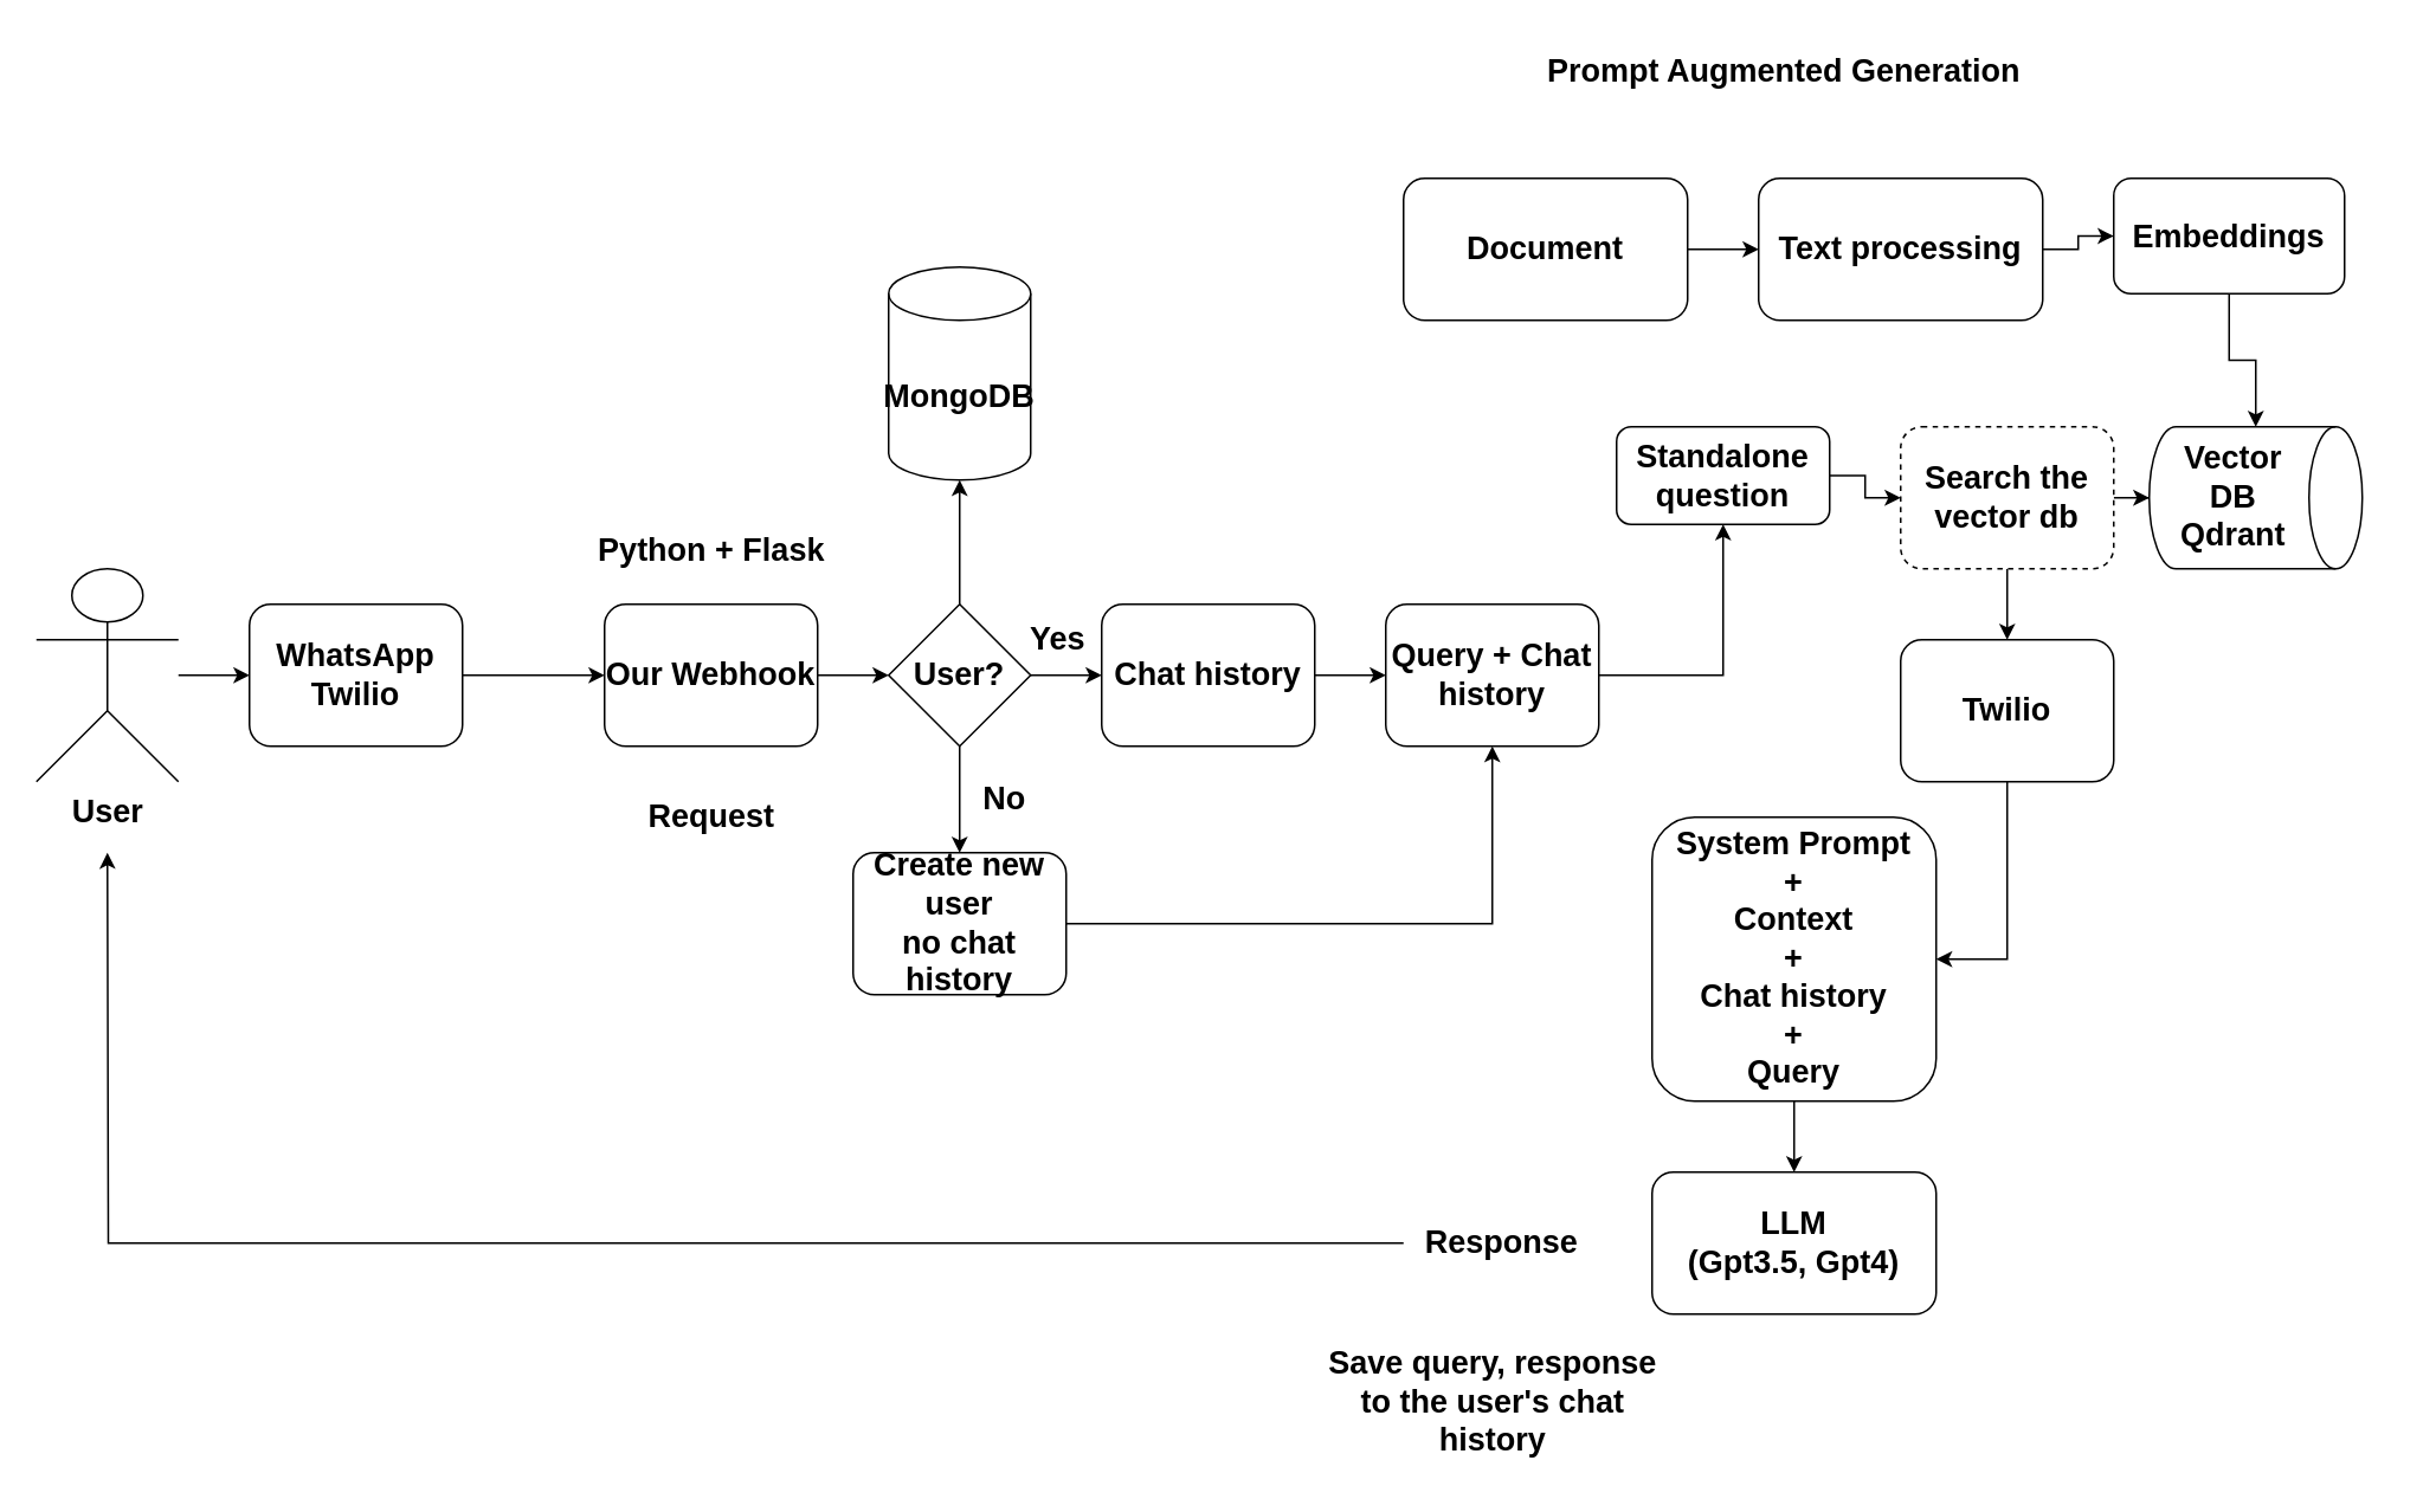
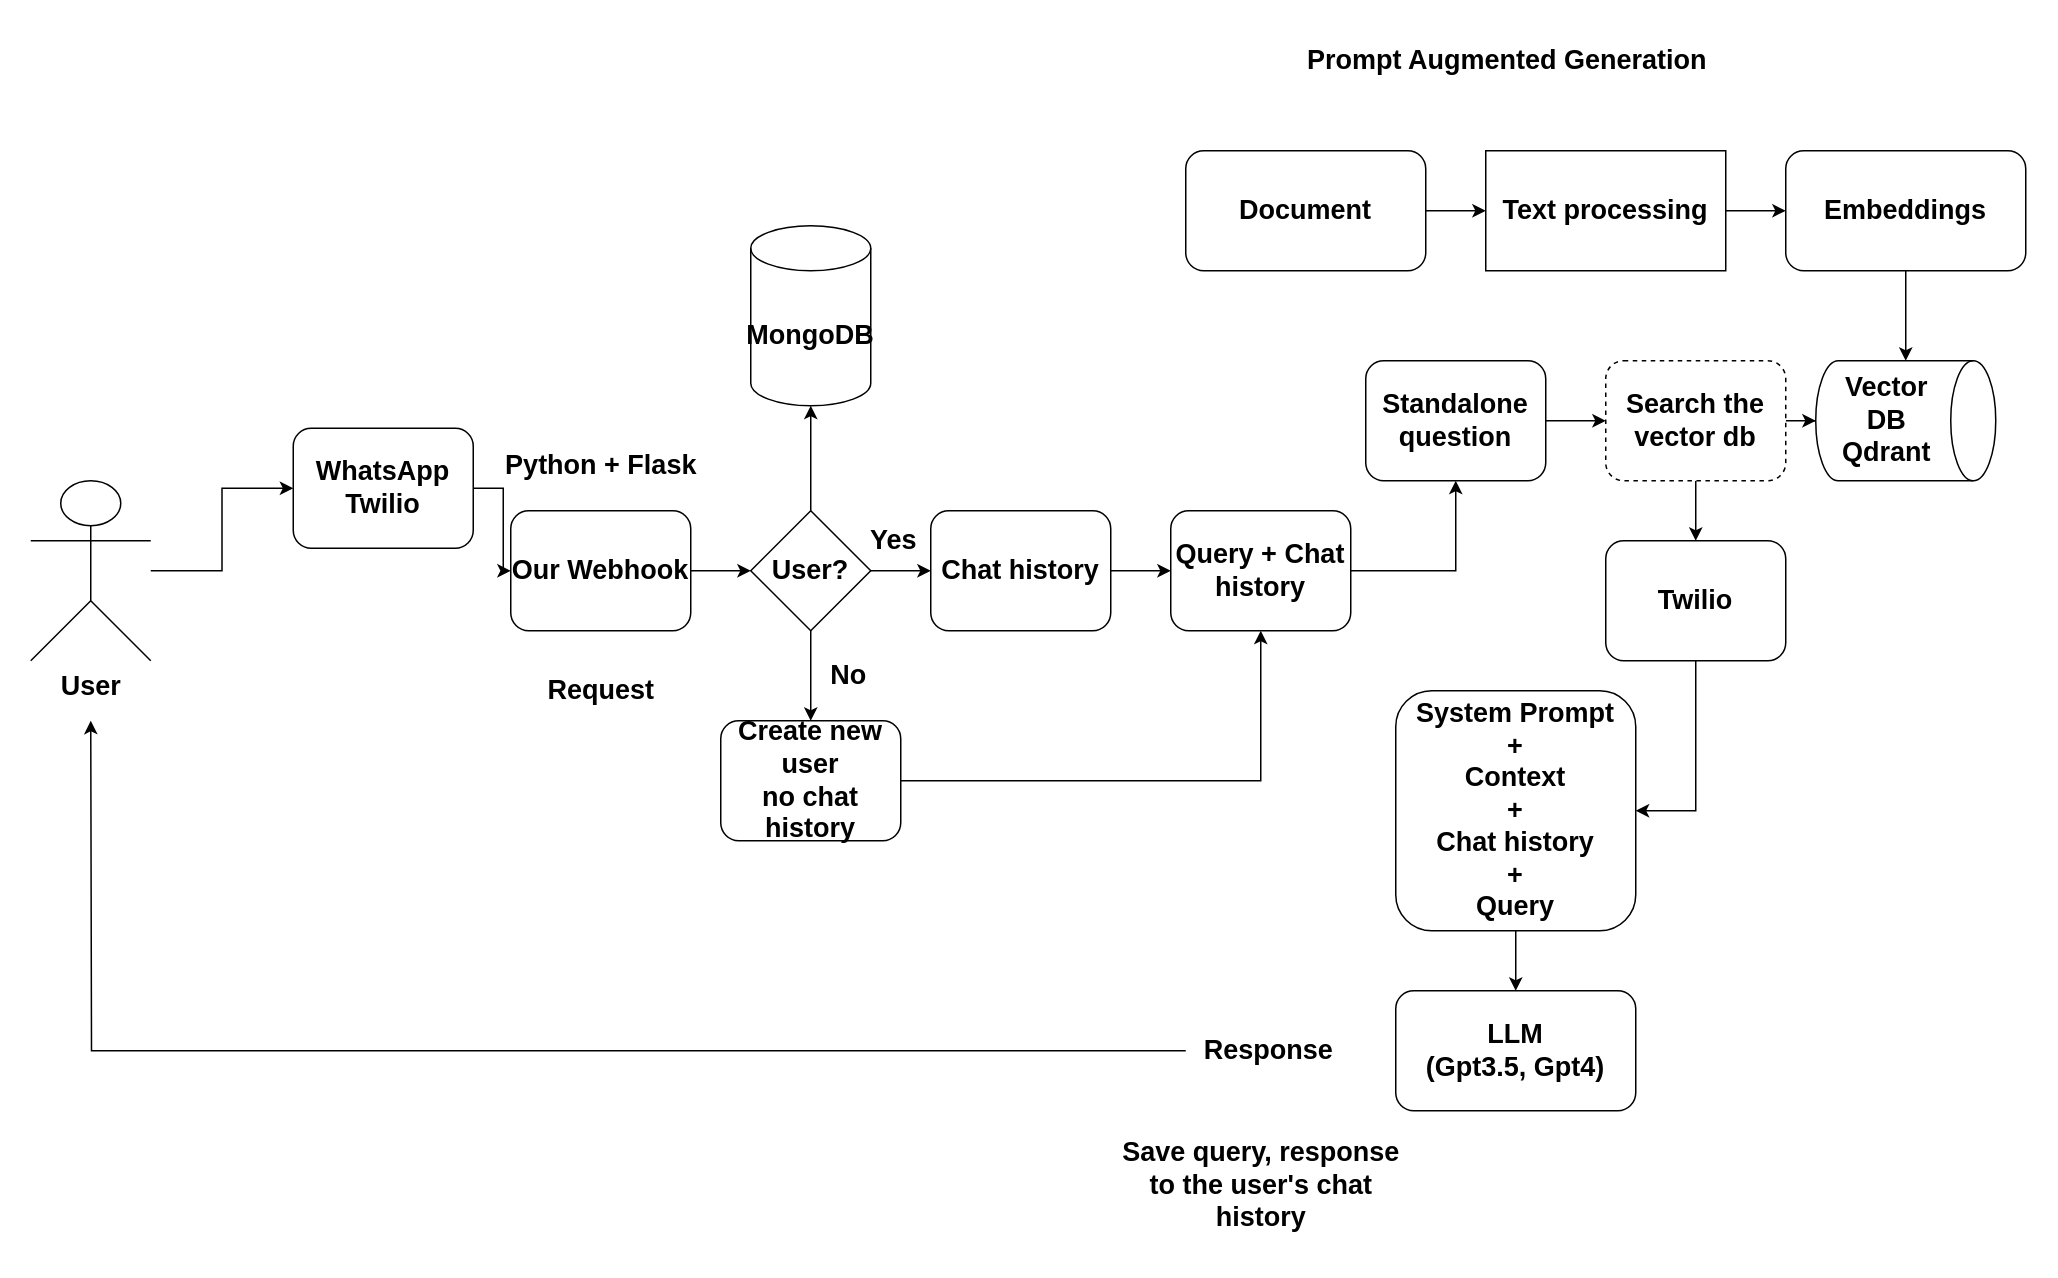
  <mxCell id="0" />
  <mxCell id="1" parent="0" />
  <mxCell id="2" value="" style="edgeStyle=orthogonalEdgeStyle;rounded=0;orthogonalLoop=1;jettySize=auto;html=1;" parent="1" source="3" target="5" edge="1"><mxGeometry relative="1" as="geometry" /></mxCell>
  <mxCell id="3" value="&lt;b&gt;&lt;font style=&quot;font-size: 18px;&quot;&gt;Document&lt;/font&gt;&lt;/b&gt;" style="rounded=1;whiteSpace=wrap;html=1;" parent="1" vertex="1"><mxGeometry x="790" y="100" width="160" height="80" as="geometry" /></mxCell>
  <mxCell id="4" value="" style="edgeStyle=orthogonalEdgeStyle;rounded=0;orthogonalLoop=1;jettySize=auto;html=1;" parent="1" source="5" target="7" edge="1"><mxGeometry relative="1" as="geometry" /></mxCell>
- <mxCell id="5" value="&lt;span style=&quot;font-size: 18px;&quot;&gt;&lt;b&gt;Text processing&lt;/b&gt;&lt;/span&gt;" style="rounded=1;whiteSpace=wrap;html=1;" parent="1" vertex="1"><mxGeometry x="990" y="100" width="160" height="80" as="geometry" /></mxCell>
+ <mxCell id="5" value="&lt;span style=&quot;font-size: 18px;&quot;&gt;&lt;b&gt;Text processing&lt;/b&gt;&lt;/span&gt;" style="whiteSpace=wrap;html=1;rounded=0;" parent="1" vertex="1"><mxGeometry x="990" y="100" width="160" height="80" as="geometry" /></mxCell>
  <mxCell id="6" value="" style="edgeStyle=orthogonalEdgeStyle;rounded=0;orthogonalLoop=1;jettySize=auto;html=1;" parent="1" source="7" target="8" edge="1"><mxGeometry relative="1" as="geometry" /></mxCell>
- <mxCell id="7" value="&lt;b&gt;&lt;font style=&quot;font-size: 18px;&quot;&gt;Embeddings&lt;/font&gt;&lt;/b&gt;" style="rounded=1;whiteSpace=wrap;html=1;" parent="1" vertex="1"><mxGeometry x="1190" y="100" width="130" height="65" as="geometry" /></mxCell>
+ <mxCell id="7" value="&lt;b&gt;&lt;font style=&quot;font-size: 18px;&quot;&gt;Embeddings&lt;/font&gt;&lt;/b&gt;" style="rounded=1;whiteSpace=wrap;html=1;" parent="1" vertex="1"><mxGeometry x="1190" y="100" width="160" height="80" as="geometry" /></mxCell>
  <mxCell id="8" value="&lt;b&gt;&lt;font style=&quot;font-size: 18px;&quot;&gt;Vector DB&lt;/font&gt;&lt;/b&gt;&lt;div&gt;&lt;b&gt;&lt;font style=&quot;font-size: 18px;&quot;&gt;Qdrant&lt;/font&gt;&lt;/b&gt;&lt;/div&gt;" style="shape=cylinder3;whiteSpace=wrap;html=1;boundedLbl=1;backgroundOutline=1;size=15;direction=south;" parent="1" vertex="1"><mxGeometry x="1210" y="240" width="120" height="80" as="geometry" /></mxCell>
  <mxCell id="9" value="" style="edgeStyle=orthogonalEdgeStyle;rounded=0;orthogonalLoop=1;jettySize=auto;html=1;" parent="1" source="10" target="25" edge="1"><mxGeometry relative="1" as="geometry" /></mxCell>
  <mxCell id="10" value="&lt;b&gt;&lt;font style=&quot;font-size: 18px;&quot;&gt;User&lt;/font&gt;&lt;/b&gt;" style="shape=umlActor;verticalLabelPosition=bottom;verticalAlign=top;html=1;outlineConnect=0;" parent="1" vertex="1"><mxGeometry x="20" y="320" width="80" height="120" as="geometry" /></mxCell>
  <mxCell id="11" value="" style="edgeStyle=orthogonalEdgeStyle;rounded=0;orthogonalLoop=1;jettySize=auto;html=1;" parent="1" source="12" target="15" edge="1"><mxGeometry relative="1" as="geometry" /></mxCell>
- <mxCell id="12" value="&lt;span style=&quot;font-size: 18px;&quot;&gt;&lt;b&gt;Standalone question&lt;/b&gt;&lt;/span&gt;" style="rounded=1;whiteSpace=wrap;html=1;" parent="1" vertex="1"><mxGeometry x="910" y="240" width="120" height="55" as="geometry" /></mxCell>
+ <mxCell id="12" value="&lt;span style=&quot;font-size: 18px;&quot;&gt;&lt;b&gt;Standalone question&lt;/b&gt;&lt;/span&gt;" style="rounded=1;whiteSpace=wrap;html=1;" parent="1" vertex="1"><mxGeometry x="910" y="240" width="120" height="80" as="geometry" /></mxCell>
  <mxCell id="13" value="" style="edgeStyle=orthogonalEdgeStyle;rounded=0;orthogonalLoop=1;jettySize=auto;html=1;" parent="1" source="15" target="8" edge="1"><mxGeometry relative="1" as="geometry" /></mxCell>
  <mxCell id="14" value="" style="edgeStyle=orthogonalEdgeStyle;rounded=0;orthogonalLoop=1;jettySize=auto;html=1;" parent="1" source="15" target="17" edge="1"><mxGeometry relative="1" as="geometry" /></mxCell>
  <mxCell id="15" value="&lt;b&gt;&lt;font style=&quot;font-size: 18px;&quot;&gt;Search the vector db&lt;/font&gt;&lt;/b&gt;" style="rounded=1;whiteSpace=wrap;html=1;dashed=1;" parent="1" vertex="1"><mxGeometry x="1070" y="240" width="120" height="80" as="geometry" /></mxCell>
  <mxCell id="16" style="edgeStyle=orthogonalEdgeStyle;rounded=0;orthogonalLoop=1;jettySize=auto;html=1;entryX=1;entryY=0.5;entryDx=0;entryDy=0;" parent="1" source="17" target="19" edge="1"><mxGeometry relative="1" as="geometry" /></mxCell>
  <mxCell id="17" value="&lt;b&gt;&lt;font style=&quot;font-size: 18px;&quot;&gt;Twilio&lt;/font&gt;&lt;/b&gt;" style="rounded=1;whiteSpace=wrap;html=1;" parent="1" vertex="1"><mxGeometry x="1070" y="360" width="120" height="80" as="geometry" /></mxCell>
  <mxCell id="18" value="" style="edgeStyle=orthogonalEdgeStyle;rounded=0;orthogonalLoop=1;jettySize=auto;html=1;" parent="1" source="19" target="20" edge="1"><mxGeometry relative="1" as="geometry" /></mxCell>
  <mxCell id="19" value="&lt;b&gt;&lt;font style=&quot;font-size: 18px;&quot;&gt;System Prompt&lt;br&gt;+&lt;br&gt;Context&lt;br&gt;+&lt;br&gt;Chat history&lt;br&gt;+&lt;br&gt;Query&lt;br&gt;&lt;/font&gt;&lt;/b&gt;" style="rounded=1;whiteSpace=wrap;html=1;" parent="1" vertex="1"><mxGeometry x="930" y="460" width="160" height="160" as="geometry" /></mxCell>
  <mxCell id="20" value="&lt;b&gt;&lt;font style=&quot;font-size: 18px;&quot;&gt;LLM&lt;br&gt;(Gpt3.5, Gpt4)&lt;br&gt;&lt;/font&gt;&lt;/b&gt;" style="rounded=1;whiteSpace=wrap;html=1;" parent="1" vertex="1"><mxGeometry x="930" y="660" width="160" height="80" as="geometry" /></mxCell>
  <mxCell id="21" style="edgeStyle=orthogonalEdgeStyle;rounded=0;orthogonalLoop=1;jettySize=auto;html=1;" parent="1" source="22" edge="1"><mxGeometry relative="1" as="geometry"><mxPoint x="60" y="480" as="targetPoint" /></mxGeometry></mxCell>
  <mxCell id="22" value="&lt;b&gt;&lt;font style=&quot;font-size: 18px;&quot;&gt;Response&lt;/font&gt;&lt;/b&gt;" style="text;html=1;align=center;verticalAlign=middle;resizable=0;points=[];autosize=1;strokeColor=none;fillColor=none;" parent="1" vertex="1"><mxGeometry x="790" y="680" width="110" height="40" as="geometry" /></mxCell>
  <mxCell id="23" value="&lt;b&gt;&lt;font style=&quot;font-size: 18px;&quot;&gt;Prompt Augmented Generation&lt;/font&gt;&lt;/b&gt;" style="text;html=1;align=center;verticalAlign=middle;resizable=0;points=[];autosize=1;strokeColor=none;fillColor=none;" parent="1" vertex="1"><mxGeometry x="859" y="20" width="290" height="40" as="geometry" /></mxCell>
  <mxCell id="24" value="" style="edgeStyle=orthogonalEdgeStyle;rounded=0;orthogonalLoop=1;jettySize=auto;html=1;" parent="1" source="25" target="27" edge="1"><mxGeometry relative="1" as="geometry" /></mxCell>
- <mxCell id="25" value="&lt;b&gt;&lt;font style=&quot;font-size: 18px;&quot;&gt;WhatsApp&lt;/font&gt;&lt;/b&gt;&lt;div&gt;&lt;b&gt;&lt;font style=&quot;font-size: 18px;&quot;&gt;Twilio&lt;/font&gt;&lt;/b&gt;&lt;/div&gt;" style="rounded=1;whiteSpace=wrap;html=1;" parent="1" vertex="1"><mxGeometry x="140" y="340" width="120" height="80" as="geometry" /></mxCell>
+ <mxCell id="25" value="&lt;b&gt;&lt;font style=&quot;font-size: 18px;&quot;&gt;WhatsApp&lt;/font&gt;&lt;/b&gt;&lt;div&gt;&lt;b&gt;&lt;font style=&quot;font-size: 18px;&quot;&gt;Twilio&lt;/font&gt;&lt;/b&gt;&lt;/div&gt;" style="rounded=1;whiteSpace=wrap;html=1;" parent="1" vertex="1"><mxGeometry x="195" y="285" width="120" height="80" as="geometry" /></mxCell>
  <mxCell id="26" value="" style="edgeStyle=orthogonalEdgeStyle;rounded=0;orthogonalLoop=1;jettySize=auto;html=1;" parent="1" source="27" edge="1"><mxGeometry relative="1" as="geometry"><mxPoint x="500" y="380" as="targetPoint" /></mxGeometry></mxCell>
  <mxCell id="27" value="&lt;b&gt;&lt;font style=&quot;font-size: 18px;&quot;&gt;Our Webhook&lt;/font&gt;&lt;/b&gt;" style="rounded=1;whiteSpace=wrap;html=1;" parent="1" vertex="1"><mxGeometry x="340" y="340" width="120" height="80" as="geometry" /></mxCell>
  <mxCell id="28" value="" style="edgeStyle=orthogonalEdgeStyle;rounded=0;orthogonalLoop=1;jettySize=auto;html=1;" parent="1" source="31" target="32" edge="1"><mxGeometry relative="1" as="geometry" /></mxCell>
  <mxCell id="29" value="" style="edgeStyle=orthogonalEdgeStyle;rounded=0;orthogonalLoop=1;jettySize=auto;html=1;" parent="1" source="31" target="34" edge="1"><mxGeometry relative="1" as="geometry" /></mxCell>
  <mxCell id="30" value="" style="edgeStyle=orthogonalEdgeStyle;rounded=0;orthogonalLoop=1;jettySize=auto;html=1;" parent="1" source="31" target="38" edge="1"><mxGeometry relative="1" as="geometry" /></mxCell>
  <mxCell id="31" value="&lt;b&gt;&lt;font style=&quot;font-size: 18px;&quot;&gt;User?&lt;/font&gt;&lt;/b&gt;" style="rhombus;whiteSpace=wrap;html=1;" parent="1" vertex="1"><mxGeometry x="500" y="340" width="80" height="80" as="geometry" /></mxCell>
  <mxCell id="32" value="&lt;b&gt;&lt;font style=&quot;font-size: 18px;&quot;&gt;MongoDB&lt;/font&gt;&lt;/b&gt;" style="shape=cylinder3;whiteSpace=wrap;html=1;boundedLbl=1;backgroundOutline=1;size=15;" parent="1" vertex="1"><mxGeometry x="500" y="150" width="80" height="120" as="geometry" /></mxCell>
  <mxCell id="33" value="" style="edgeStyle=orthogonalEdgeStyle;rounded=0;orthogonalLoop=1;jettySize=auto;html=1;" parent="1" source="34" target="41" edge="1"><mxGeometry relative="1" as="geometry" /></mxCell>
  <mxCell id="34" value="&lt;b&gt;&lt;font style=&quot;font-size: 18px;&quot;&gt;Chat history&lt;/font&gt;&lt;/b&gt;" style="rounded=1;whiteSpace=wrap;html=1;" parent="1" vertex="1"><mxGeometry x="620" y="340" width="120" height="80" as="geometry" /></mxCell>
  <mxCell id="35" value="&lt;font style=&quot;font-size: 18px;&quot;&gt;&lt;b&gt;Yes&lt;/b&gt;&lt;/font&gt;" style="text;html=1;align=center;verticalAlign=middle;resizable=0;points=[];autosize=1;strokeColor=none;fillColor=none;" parent="1" vertex="1"><mxGeometry x="570" y="340" width="50" height="40" as="geometry" /></mxCell>
  <mxCell id="36" value="&lt;font style=&quot;font-size: 18px;&quot;&gt;&lt;b&gt;No&lt;/b&gt;&lt;/font&gt;" style="text;html=1;align=center;verticalAlign=middle;resizable=0;points=[];autosize=1;strokeColor=none;fillColor=none;" parent="1" vertex="1"><mxGeometry x="540" y="430" width="50" height="40" as="geometry" /></mxCell>
  <mxCell id="37" style="edgeStyle=orthogonalEdgeStyle;rounded=0;orthogonalLoop=1;jettySize=auto;html=1;entryX=0.5;entryY=1;entryDx=0;entryDy=0;" parent="1" source="38" target="41" edge="1"><mxGeometry relative="1" as="geometry" /></mxCell>
  <mxCell id="38" value="&lt;b&gt;&lt;font style=&quot;font-size: 18px;&quot;&gt;Create new user&lt;/font&gt;&lt;/b&gt;&lt;div&gt;&lt;b&gt;&lt;font style=&quot;font-size: 18px;&quot;&gt;no chat history&lt;/font&gt;&lt;/b&gt;&lt;/div&gt;" style="rounded=1;whiteSpace=wrap;html=1;" parent="1" vertex="1"><mxGeometry x="480" y="480" width="120" height="80" as="geometry" /></mxCell>
  <mxCell id="39" value="&lt;b&gt;&lt;font style=&quot;font-size: 18px;&quot;&gt;Request&lt;/font&gt;&lt;/b&gt;" style="text;html=1;align=center;verticalAlign=middle;resizable=0;points=[];autosize=1;strokeColor=none;fillColor=none;" parent="1" vertex="1"><mxGeometry x="355" y="440" width="90" height="40" as="geometry" /></mxCell>
  <mxCell id="40" style="edgeStyle=orthogonalEdgeStyle;rounded=0;orthogonalLoop=1;jettySize=auto;html=1;" parent="1" source="41" target="12" edge="1"><mxGeometry relative="1" as="geometry" /></mxCell>
  <mxCell id="41" value="&lt;b&gt;&lt;font style=&quot;font-size: 18px;&quot;&gt;Query + Chat history&lt;/font&gt;&lt;/b&gt;" style="rounded=1;whiteSpace=wrap;html=1;" parent="1" vertex="1"><mxGeometry x="780" y="340" width="120" height="80" as="geometry" /></mxCell>
  <mxCell id="42" value="&lt;b&gt;&lt;font style=&quot;font-size: 18px;&quot;&gt;Python + Flask&lt;/font&gt;&lt;/b&gt;" style="text;html=1;align=center;verticalAlign=middle;resizable=0;points=[];autosize=1;strokeColor=none;fillColor=none;" parent="1" vertex="1"><mxGeometry x="325" y="290" width="150" height="40" as="geometry" /></mxCell>
  <mxCell id="43" value="&lt;b&gt;&lt;font style=&quot;font-size: 18px;&quot;&gt;Save query, response&lt;/font&gt;&lt;/b&gt;&lt;div&gt;&lt;b&gt;&lt;font style=&quot;font-size: 18px;&quot;&gt;to the user's chat&lt;/font&gt;&lt;/b&gt;&lt;/div&gt;&lt;div&gt;&lt;b&gt;&lt;font style=&quot;font-size: 18px;&quot;&gt;history&lt;/font&gt;&lt;/b&gt;&lt;/div&gt;" style="text;html=1;align=center;verticalAlign=middle;resizable=0;points=[];autosize=1;strokeColor=none;fillColor=none;" parent="1" vertex="1"><mxGeometry x="735" y="750" width="210" height="80" as="geometry" /></mxCell>
